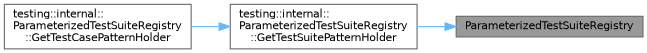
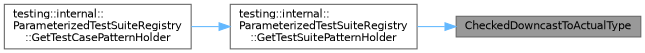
  digraph {
    rankdir=RL
    node [color=grey40 fillcolor=white fontname=Helvetica fontsize=10 shape=box style=filled]
    edge [color=steelblue1 dir=back fontname=Helvetica fontsize=10 labelfontname=Helvetica labelfontsize=10 style=solid]
-   n1 [color=gray40 fillcolor=grey60 fontcolor=black height=0.2 label=ParameterizedTestSuiteRegistry width=0.4]
+   n1 [color=gray40 fillcolor=grey60 fontcolor=black height=0.2 label=CheckedDowncastToActualType width=0.4]
    n2 [height=0.2 label="testing::internal::\lParameterizedTestSuiteRegistry\l::GetTestSuitePatternHolder" width=0.4]
    n3 [height=0.2 label="testing::internal::\lParameterizedTestSuiteRegistry\l::GetTestCasePatternHolder" width=0.4]
    n1 -> n2
    n2 -> n3
  }
